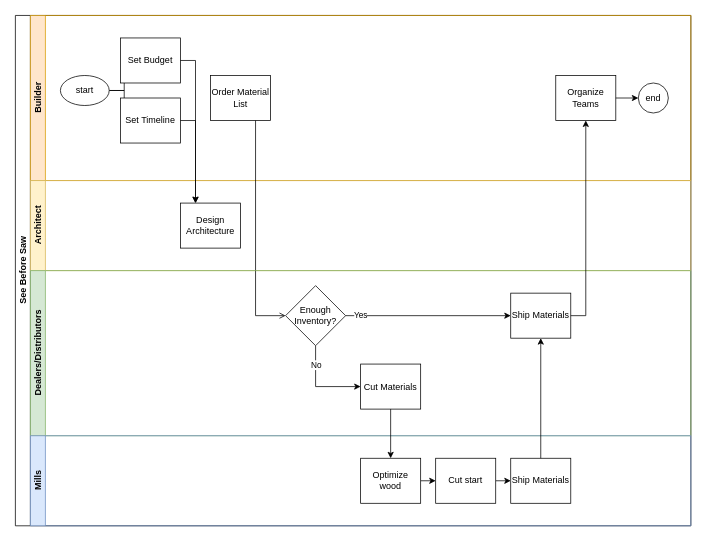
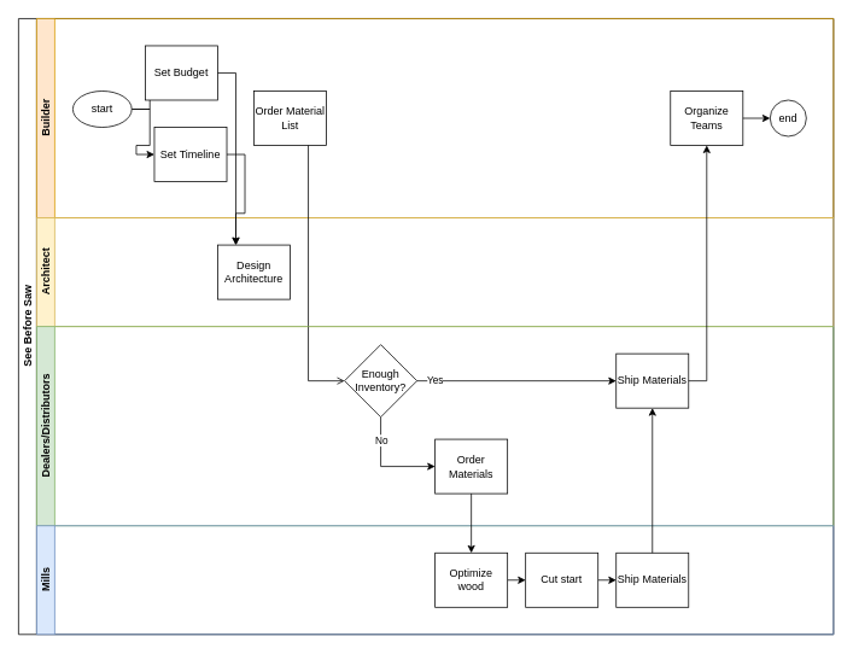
  <mxCell id="0" />
  <mxCell id="1" parent="0" />
  <mxCell id="2" value="See Before Saw" style="swimlane;html=1;childLayout=stackLayout;resizeParent=1;resizeParentMax=0;horizontal=0;startSize=20;horizontalStack=0;" parent="1" vertex="1"><mxGeometry width="900" height="680" as="geometry" x="20" y="20" /></mxCell>
  <mxCell id="3" value="Builder" style="swimlane;html=1;startSize=20;horizontal=0;fillColor=#ffe6cc;strokeColor=#d79b00;" parent="2" vertex="1"><mxGeometry x="20" width="880" height="220" as="geometry" /></mxCell>
  <mxCell id="4" value="" style="edgeStyle=orthogonalEdgeStyle;rounded=0;orthogonalLoop=1;jettySize=auto;html=1;" parent="3" source="6" target="7" edge="1"><mxGeometry relative="1" as="geometry" /></mxCell>
  <mxCell id="5" style="edgeStyle=orthogonalEdgeStyle;rounded=0;orthogonalLoop=1;jettySize=auto;html=1;exitX=1;exitY=0.5;exitDx=0;exitDy=0;entryX=0;entryY=0.5;entryDx=0;entryDy=0;" edge="1" parent="3" source="6" target="9"><mxGeometry relative="1" as="geometry" /></mxCell>
  <mxCell id="6" value="start" style="ellipse;whiteSpace=wrap;html=1;" parent="3" vertex="1"><mxGeometry x="40" y="80" width="65" height="40" as="geometry" /></mxCell>
  <mxCell id="7" value="Set Budget" style="rounded=0;whiteSpace=wrap;html=1;fontFamily=Helvetica;fontSize=12;fontColor=#000000;align=center;" parent="3" vertex="1"><mxGeometry x="120" y="30" width="80" height="60" as="geometry" /></mxCell>
  <mxCell id="8" value="Order Material List" style="rounded=0;whiteSpace=wrap;html=1;fontFamily=Helvetica;fontSize=12;fontColor=#000000;align=center;" parent="3" vertex="1"><mxGeometry x="240" y="80" width="80" height="60" as="geometry" /></mxCell>
- <mxCell id="9" value="Set Timeline" style="rounded=0;whiteSpace=wrap;html=1;fontFamily=Helvetica;fontSize=12;fontColor=#000000;align=center;" vertex="1" parent="3"><mxGeometry x="120" y="110" width="80" height="60" as="geometry" /></mxCell>
+ <mxCell id="9" value="Set Timeline" style="rounded=0;whiteSpace=wrap;html=1;fontFamily=Helvetica;fontSize=12;fontColor=#000000;align=center;" vertex="1" parent="3"><mxGeometry x="130" y="120" width="80" height="60" as="geometry" /></mxCell>
  <mxCell id="10" value="Organize Teams" style="rounded=0;whiteSpace=wrap;html=1;fontFamily=Helvetica;fontSize=12;fontColor=#000000;align=center;" vertex="1" parent="3"><mxGeometry x="700" y="80" width="80" height="60" as="geometry" /></mxCell>
  <mxCell id="11" value="end" style="ellipse;whiteSpace=wrap;html=1;" parent="3" vertex="1"><mxGeometry x="810" y="90" width="40" height="40" as="geometry" /></mxCell>
  <mxCell id="12" style="edgeStyle=orthogonalEdgeStyle;rounded=0;orthogonalLoop=1;jettySize=auto;html=1;exitX=1;exitY=0.5;exitDx=0;exitDy=0;entryX=0;entryY=0.5;entryDx=0;entryDy=0;" edge="1" parent="3" source="10" target="11"><mxGeometry relative="1" as="geometry" /></mxCell>
  <mxCell id="13" value="Architect" style="swimlane;html=1;startSize=20;horizontal=0;fillColor=#fff2cc;strokeColor=#d6b656;" parent="2" vertex="1"><mxGeometry x="20" y="220" width="880" height="120" as="geometry" /></mxCell>
  <mxCell id="14" value="Design Architecture" style="rounded=0;whiteSpace=wrap;html=1;fontFamily=Helvetica;fontSize=12;fontColor=#000000;align=center;" parent="13" vertex="1"><mxGeometry x="200" y="30" width="80" height="60" as="geometry" /></mxCell>
  <mxCell id="15" style="edgeStyle=orthogonalEdgeStyle;rounded=0;orthogonalLoop=1;jettySize=auto;html=1;exitX=1;exitY=0.5;exitDx=0;exitDy=0;entryX=0.25;entryY=0;entryDx=0;entryDy=0;" edge="1" parent="2" source="7" target="14"><mxGeometry relative="1" as="geometry" /></mxCell>
  <mxCell id="16" style="edgeStyle=orthogonalEdgeStyle;rounded=0;orthogonalLoop=1;jettySize=auto;html=1;exitX=1;exitY=0.5;exitDx=0;exitDy=0;entryX=0.25;entryY=0;entryDx=0;entryDy=0;" edge="1" parent="2" source="9" target="14"><mxGeometry relative="1" as="geometry"><mxPoint x="250" y="250" as="targetPoint" /></mxGeometry></mxCell>
  <mxCell id="17" style="edgeStyle=orthogonalEdgeStyle;rounded=0;orthogonalLoop=1;jettySize=auto;html=1;exitX=0.75;exitY=1;exitDx=0;exitDy=0;entryX=0;entryY=0.5;entryDx=0;entryDy=0;endArrow=open;" edge="1" parent="2" source="8" target="21"><mxGeometry relative="1" as="geometry" /></mxCell>
  <mxCell id="18" value="Dealers/Distributors" style="swimlane;html=1;startSize=20;horizontal=0;fillColor=#d5e8d4;strokeColor=#82b366;" parent="2" vertex="1"><mxGeometry x="20" y="340" width="880" height="220" as="geometry" /></mxCell>
  <mxCell id="19" style="edgeStyle=orthogonalEdgeStyle;rounded=0;orthogonalLoop=1;jettySize=auto;html=1;exitX=0.5;exitY=1;exitDx=0;exitDy=0;entryX=0;entryY=0.5;entryDx=0;entryDy=0;" edge="1" parent="18" source="21" target="23"><mxGeometry relative="1" as="geometry" /></mxCell>
  <mxCell id="20" value="No" style="edgeLabel;html=1;align=center;verticalAlign=middle;resizable=0;points=[];" vertex="1" connectable="0" parent="19"><mxGeometry x="-0.12" y="-2" relative="1" as="geometry"><mxPoint x="2" y="-25" as="offset" /></mxGeometry></mxCell>
  <mxCell id="21" value="Enough Inventory?" style="rhombus;whiteSpace=wrap;html=1;fontFamily=Helvetica;fontSize=12;fontColor=#000000;align=center;" parent="18" vertex="1"><mxGeometry x="340" y="20" width="80" height="80" as="geometry" /></mxCell>
  <mxCell id="22" value="Ship Materials" style="rounded=0;whiteSpace=wrap;html=1;fontFamily=Helvetica;fontSize=12;fontColor=#000000;align=center;" vertex="1" parent="18"><mxGeometry x="640" y="30" width="80" height="60" as="geometry" /></mxCell>
- <mxCell id="23" value="Cut Materials" style="rounded=0;whiteSpace=wrap;html=1;fontFamily=Helvetica;fontSize=12;fontColor=#000000;align=center;" vertex="1" parent="18"><mxGeometry x="440" y="124.5" width="80" height="60" as="geometry" /></mxCell>
+ <mxCell id="23" value="Order Materials" style="rounded=0;whiteSpace=wrap;html=1;fontFamily=Helvetica;fontSize=12;fontColor=#000000;align=center;" vertex="1" parent="18"><mxGeometry x="440" y="124.5" width="80" height="60" as="geometry" /></mxCell>
  <mxCell id="24" value="Yes" style="edgeStyle=orthogonalEdgeStyle;rounded=0;orthogonalLoop=1;jettySize=auto;html=1;exitX=1;exitY=0.5;exitDx=0;exitDy=0;entryX=0;entryY=0.5;entryDx=0;entryDy=0;" edge="1" parent="18" source="21" target="22"><mxGeometry x="-0.818" relative="1" as="geometry"><mxPoint x="490" y="60" as="targetPoint" /><mxPoint as="offset" /></mxGeometry></mxCell>
  <mxCell id="25" value="Mills" style="swimlane;html=1;startSize=20;horizontal=0;fillColor=#dae8fc;strokeColor=#6c8ebf;" vertex="1" parent="2"><mxGeometry x="20" y="560" width="880" height="120" as="geometry" /></mxCell>
  <mxCell id="26" style="edgeStyle=orthogonalEdgeStyle;rounded=0;orthogonalLoop=1;jettySize=auto;html=1;exitX=1;exitY=0.5;exitDx=0;exitDy=0;entryX=0;entryY=0.5;entryDx=0;entryDy=0;" edge="1" parent="25" source="27" target="29"><mxGeometry relative="1" as="geometry" /></mxCell>
  <mxCell id="27" value="Optimize wood" style="rounded=0;whiteSpace=wrap;html=1;fontFamily=Helvetica;fontSize=12;fontColor=#000000;align=center;" vertex="1" parent="25"><mxGeometry x="440" y="30" width="80" height="60" as="geometry" /></mxCell>
  <mxCell id="28" style="edgeStyle=orthogonalEdgeStyle;rounded=0;orthogonalLoop=1;jettySize=auto;html=1;exitX=1;exitY=0.5;exitDx=0;exitDy=0;entryX=0;entryY=0.5;entryDx=0;entryDy=0;" edge="1" parent="25" source="29" target="30"><mxGeometry relative="1" as="geometry" /></mxCell>
  <mxCell id="29" value="Cut start" style="rounded=0;whiteSpace=wrap;html=1;fontFamily=Helvetica;fontSize=12;fontColor=#000000;align=center;" vertex="1" parent="25"><mxGeometry x="540" y="30" width="80" height="60" as="geometry" /></mxCell>
  <mxCell id="30" value="Ship Materials" style="rounded=0;whiteSpace=wrap;html=1;fontFamily=Helvetica;fontSize=12;fontColor=#000000;align=center;" vertex="1" parent="25"><mxGeometry x="640" y="30" width="80" height="60" as="geometry" /></mxCell>
  <mxCell id="31" style="edgeStyle=orthogonalEdgeStyle;rounded=0;orthogonalLoop=1;jettySize=auto;html=1;exitX=0.5;exitY=1;exitDx=0;exitDy=0;entryX=0.5;entryY=0;entryDx=0;entryDy=0;" edge="1" parent="2" source="23" target="27"><mxGeometry relative="1" as="geometry" /></mxCell>
  <mxCell id="32" style="edgeStyle=orthogonalEdgeStyle;rounded=0;orthogonalLoop=1;jettySize=auto;html=1;exitX=0.5;exitY=0;exitDx=0;exitDy=0;entryX=0.5;entryY=1;entryDx=0;entryDy=0;" edge="1" parent="2" source="30" target="22"><mxGeometry relative="1" as="geometry" /></mxCell>
  <mxCell id="33" style="edgeStyle=orthogonalEdgeStyle;rounded=0;orthogonalLoop=1;jettySize=auto;html=1;exitX=1;exitY=0.5;exitDx=0;exitDy=0;entryX=0.5;entryY=1;entryDx=0;entryDy=0;" edge="1" parent="2" source="22" target="10"><mxGeometry relative="1" as="geometry" /></mxCell>
